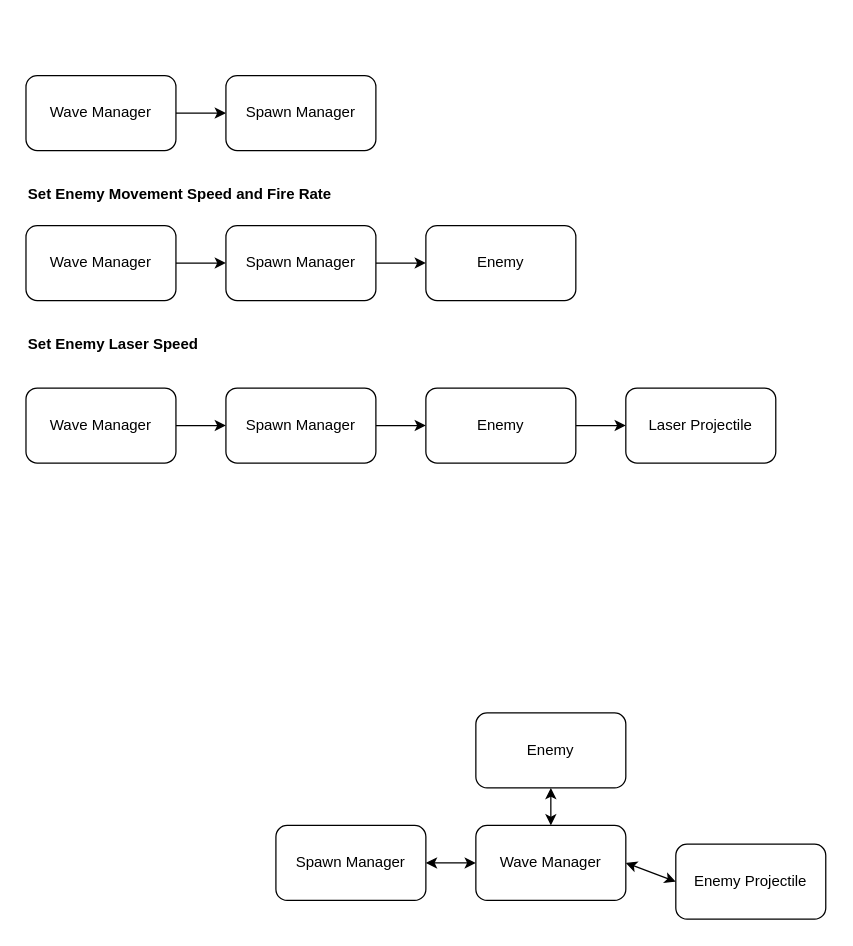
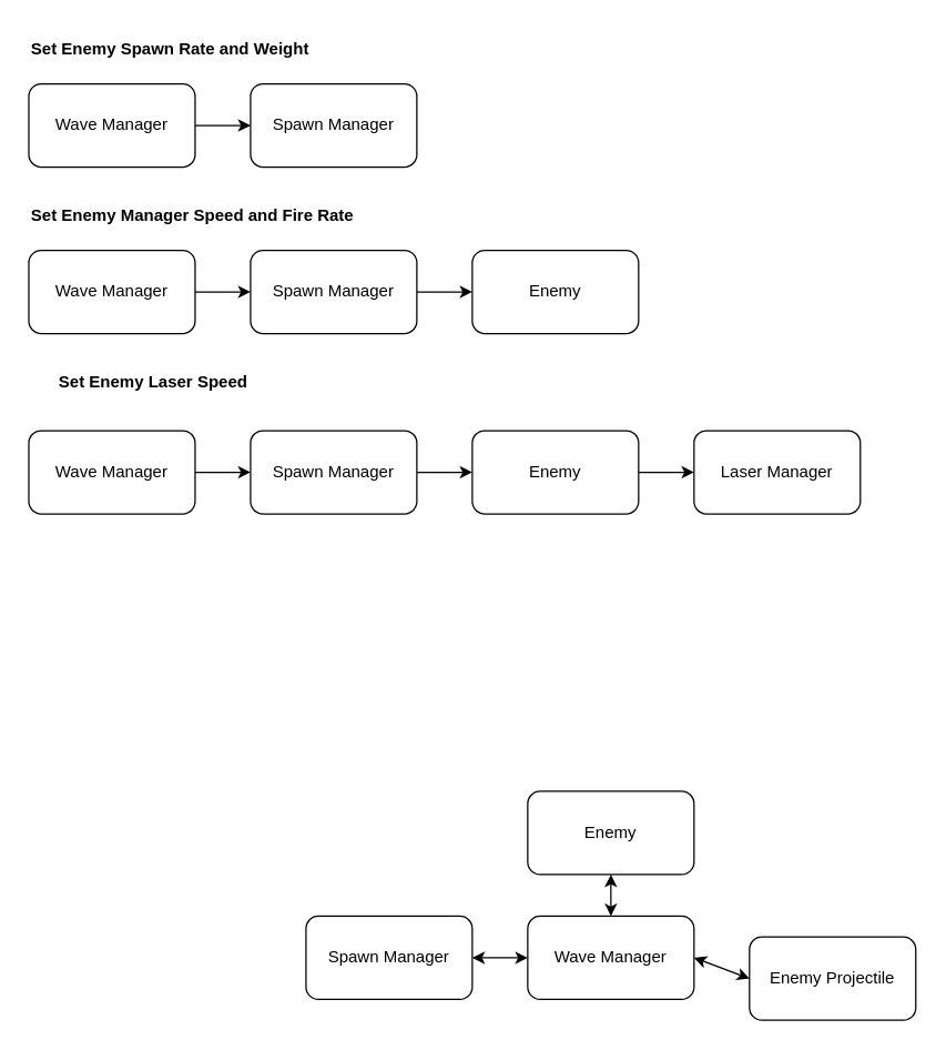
  <mxCell id="0" />
  <mxCell id="1" parent="0" />
  <mxCell id="2" style="edgeStyle=orthogonalEdgeStyle;rounded=0;orthogonalLoop=1;jettySize=auto;html=1;exitX=1;exitY=0.5;exitDx=0;exitDy=0;entryX=0;entryY=0.5;entryDx=0;entryDy=0;" edge="1" parent="1" source="3" target="5"><mxGeometry relative="1" as="geometry" /></mxCell>
  <mxCell id="3" value="Wave Manager" style="rounded=1;whiteSpace=wrap;html=1;" vertex="1" parent="1"><mxGeometry x="20" y="180" width="120" height="60" as="geometry" /></mxCell>
  <mxCell id="4" style="edgeStyle=orthogonalEdgeStyle;rounded=0;orthogonalLoop=1;jettySize=auto;html=1;exitX=1;exitY=0.5;exitDx=0;exitDy=0;entryX=0;entryY=0.5;entryDx=0;entryDy=0;" edge="1" parent="1" source="5" target="6"><mxGeometry relative="1" as="geometry" /></mxCell>
  <mxCell id="5" value="Spawn Manager" style="rounded=1;whiteSpace=wrap;html=1;" vertex="1" parent="1"><mxGeometry x="180" y="180" width="120" height="60" as="geometry" /></mxCell>
  <mxCell id="6" value="Enemy" style="rounded=1;whiteSpace=wrap;html=1;" vertex="1" parent="1"><mxGeometry x="340" y="180" width="120" height="60" as="geometry" /></mxCell>
  <mxCell id="7" style="edgeStyle=orthogonalEdgeStyle;rounded=0;orthogonalLoop=1;jettySize=auto;html=1;exitX=1;exitY=0.5;exitDx=0;exitDy=0;entryX=0;entryY=0.5;entryDx=0;entryDy=0;" edge="1" parent="1" source="8" target="10"><mxGeometry relative="1" as="geometry" /></mxCell>
  <mxCell id="8" value="Wave Manager" style="rounded=1;whiteSpace=wrap;html=1;" vertex="1" parent="1"><mxGeometry x="20" y="310" width="120" height="60" as="geometry" /></mxCell>
  <mxCell id="9" style="edgeStyle=orthogonalEdgeStyle;rounded=0;orthogonalLoop=1;jettySize=auto;html=1;exitX=1;exitY=0.5;exitDx=0;exitDy=0;entryX=0;entryY=0.5;entryDx=0;entryDy=0;" edge="1" parent="1" source="10" target="12"><mxGeometry relative="1" as="geometry" /></mxCell>
  <mxCell id="10" value="Spawn Manager" style="rounded=1;whiteSpace=wrap;html=1;" vertex="1" parent="1"><mxGeometry x="180" y="310" width="120" height="60" as="geometry" /></mxCell>
  <mxCell id="11" style="edgeStyle=orthogonalEdgeStyle;rounded=0;orthogonalLoop=1;jettySize=auto;html=1;exitX=1;exitY=0.5;exitDx=0;exitDy=0;entryX=0;entryY=0.5;entryDx=0;entryDy=0;" edge="1" parent="1" source="12" target="13"><mxGeometry relative="1" as="geometry" /></mxCell>
  <mxCell id="12" value="Enemy" style="rounded=1;whiteSpace=wrap;html=1;" vertex="1" parent="1"><mxGeometry x="340" y="310" width="120" height="60" as="geometry" /></mxCell>
- <mxCell id="13" value="Laser Projectile" style="rounded=1;whiteSpace=wrap;html=1;" vertex="1" parent="1"><mxGeometry x="500" y="310" width="120" height="60" as="geometry" /></mxCell>
+ <mxCell id="13" value="Laser Manager" style="rounded=1;whiteSpace=wrap;html=1;" vertex="1" parent="1"><mxGeometry x="500" y="310" width="120" height="60" as="geometry" /></mxCell>
+ <mxCell id="14" value="Set Enemy Spawn Rate and Weight" style="text;html=1;strokeColor=none;fillColor=none;align=left;verticalAlign=middle;whiteSpace=wrap;rounded=0;fontStyle=1" vertex="1" parent="1"><mxGeometry x="20" y="20" width="210" height="30" as="geometry" /></mxCell>
  <mxCell id="15" style="edgeStyle=orthogonalEdgeStyle;rounded=0;orthogonalLoop=1;jettySize=auto;html=1;exitX=1;exitY=0.5;exitDx=0;exitDy=0;entryX=0;entryY=0.5;entryDx=0;entryDy=0;" edge="1" parent="1" source="16" target="17"><mxGeometry relative="1" as="geometry" /></mxCell>
  <mxCell id="16" value="Wave Manager" style="rounded=1;whiteSpace=wrap;html=1;" vertex="1" parent="1"><mxGeometry x="20" y="60" width="120" height="60" as="geometry" /></mxCell>
  <mxCell id="17" value="Spawn Manager" style="rounded=1;whiteSpace=wrap;html=1;" vertex="1" parent="1"><mxGeometry x="180" y="60" width="120" height="60" as="geometry" /></mxCell>
- <mxCell id="18" value="Set Enemy Movement Speed and Fire Rate" style="text;html=1;strokeColor=none;fillColor=none;align=left;verticalAlign=middle;whiteSpace=wrap;rounded=0;fontStyle=1" vertex="1" parent="1"><mxGeometry x="20" y="140" width="260" height="30" as="geometry" /></mxCell>
- <mxCell id="19" value="Set Enemy Laser Speed" style="text;html=1;strokeColor=none;fillColor=none;align=left;verticalAlign=middle;whiteSpace=wrap;rounded=0;fontStyle=1" vertex="1" parent="1"><mxGeometry x="20" y="260" width="600" height="30" as="geometry" /></mxCell>
+ <mxCell id="18" value="Set Enemy Manager Speed and Fire Rate" style="text;html=1;strokeColor=none;fillColor=none;align=left;verticalAlign=middle;whiteSpace=wrap;rounded=0;fontStyle=1" vertex="1" parent="1"><mxGeometry x="20" y="140" width="260" height="30" as="geometry" /></mxCell>
+ <mxCell id="19" value="Set Enemy Laser Speed" style="text;html=1;strokeColor=none;fillColor=none;align=left;verticalAlign=middle;whiteSpace=wrap;rounded=0;fontStyle=1" vertex="1" parent="1"><mxGeometry x="40" y="260" width="600" height="30" as="geometry" /></mxCell>
  <mxCell id="20" value="Wave Manager" style="rounded=1;whiteSpace=wrap;html=1;" vertex="1" parent="1"><mxGeometry x="380" y="660" width="120" height="60" as="geometry" /></mxCell>
  <mxCell id="21" value="Spawn Manager" style="rounded=1;whiteSpace=wrap;html=1;" vertex="1" parent="1"><mxGeometry x="220" y="660" width="120" height="60" as="geometry" /></mxCell>
  <mxCell id="22" value="Enemy" style="rounded=1;whiteSpace=wrap;html=1;" vertex="1" parent="1"><mxGeometry x="380" y="570" width="120" height="60" as="geometry" /></mxCell>
  <mxCell id="23" value="Enemy Projectile" style="rounded=1;whiteSpace=wrap;html=1;" vertex="1" parent="1"><mxGeometry x="540" y="675" width="120" height="60" as="geometry" /></mxCell>
  <mxCell id="24" value="" style="endArrow=classic;startArrow=classic;html=1;rounded=0;exitX=1;exitY=0.5;exitDx=0;exitDy=0;entryX=0;entryY=0.5;entryDx=0;entryDy=0;" edge="1" parent="1" source="21" target="20"><mxGeometry width="50" height="50" relative="1" as="geometry"><mxPoint x="380" y="710" as="sourcePoint" /><mxPoint x="430" y="660" as="targetPoint" /></mxGeometry></mxCell>
  <mxCell id="25" value="" style="endArrow=classic;startArrow=classic;html=1;rounded=0;entryX=0.5;entryY=1;entryDx=0;entryDy=0;" edge="1" parent="1" source="20" target="22"><mxGeometry width="50" height="50" relative="1" as="geometry"><mxPoint x="380" y="710" as="sourcePoint" /><mxPoint x="430" y="660" as="targetPoint" /></mxGeometry></mxCell>
  <mxCell id="26" value="" style="endArrow=classic;startArrow=classic;html=1;rounded=0;entryX=0;entryY=0.5;entryDx=0;entryDy=0;" edge="1" parent="1" target="23"><mxGeometry width="50" height="50" relative="1" as="geometry"><mxPoint x="500" y="690" as="sourcePoint" /><mxPoint x="430" y="660" as="targetPoint" /></mxGeometry></mxCell>
